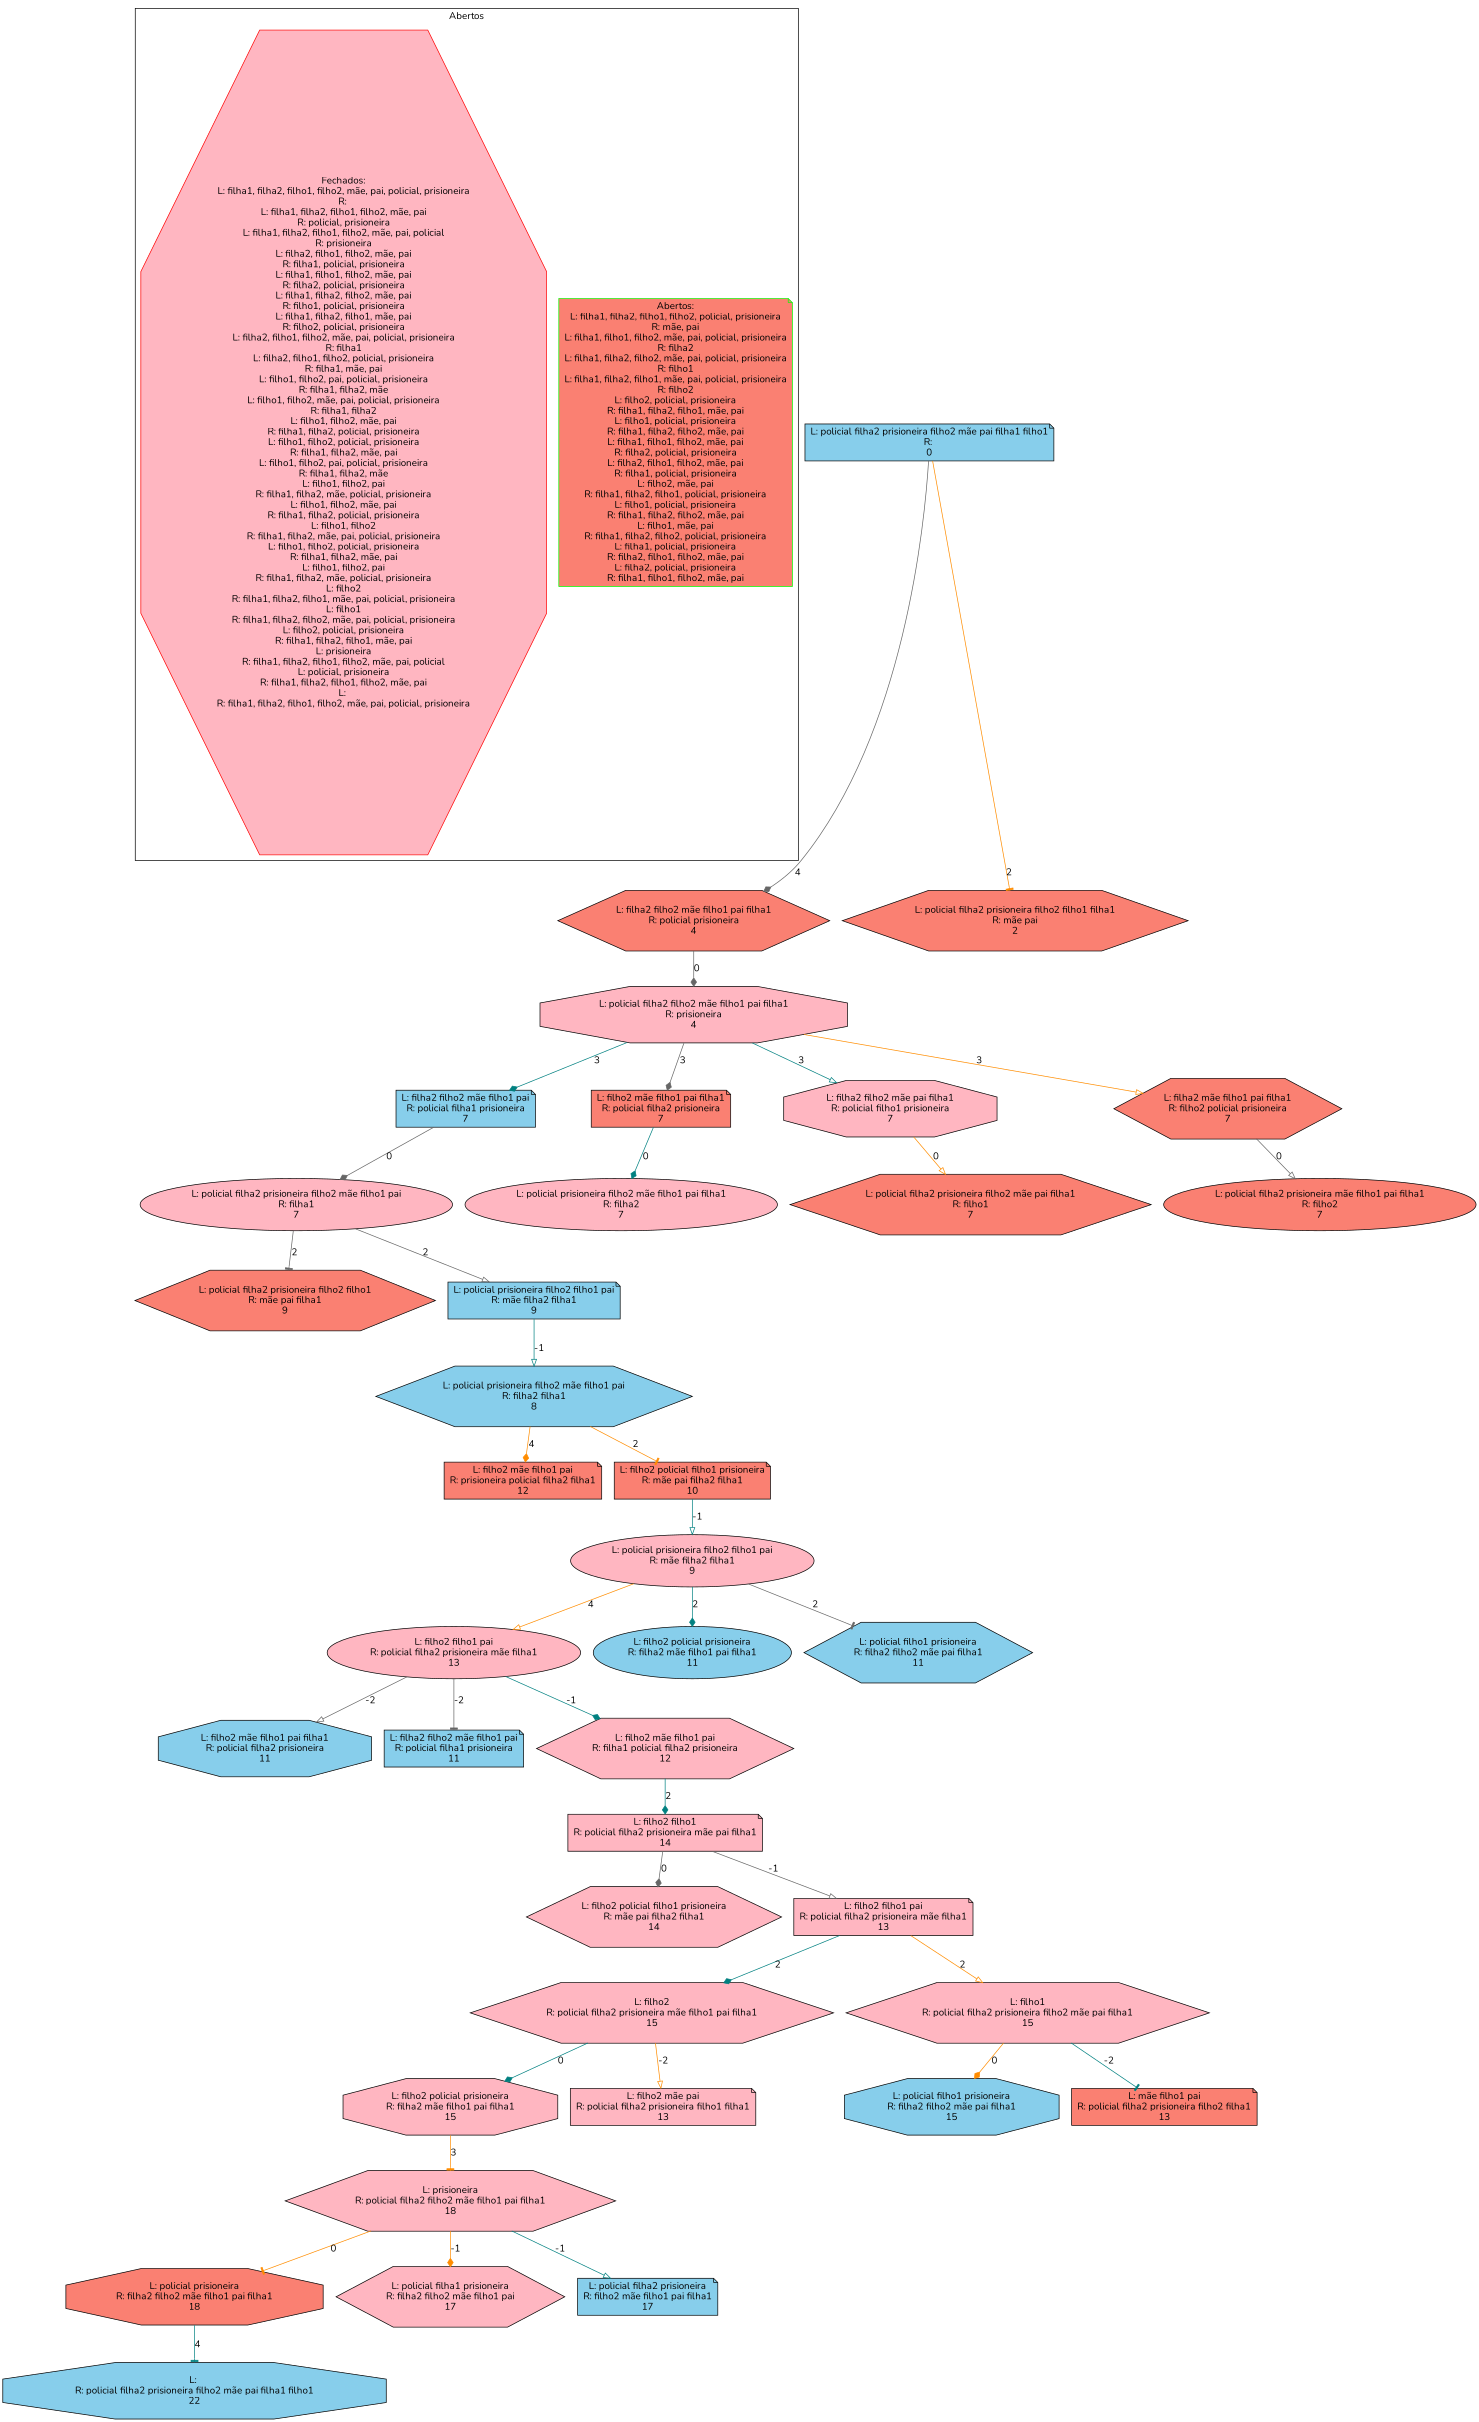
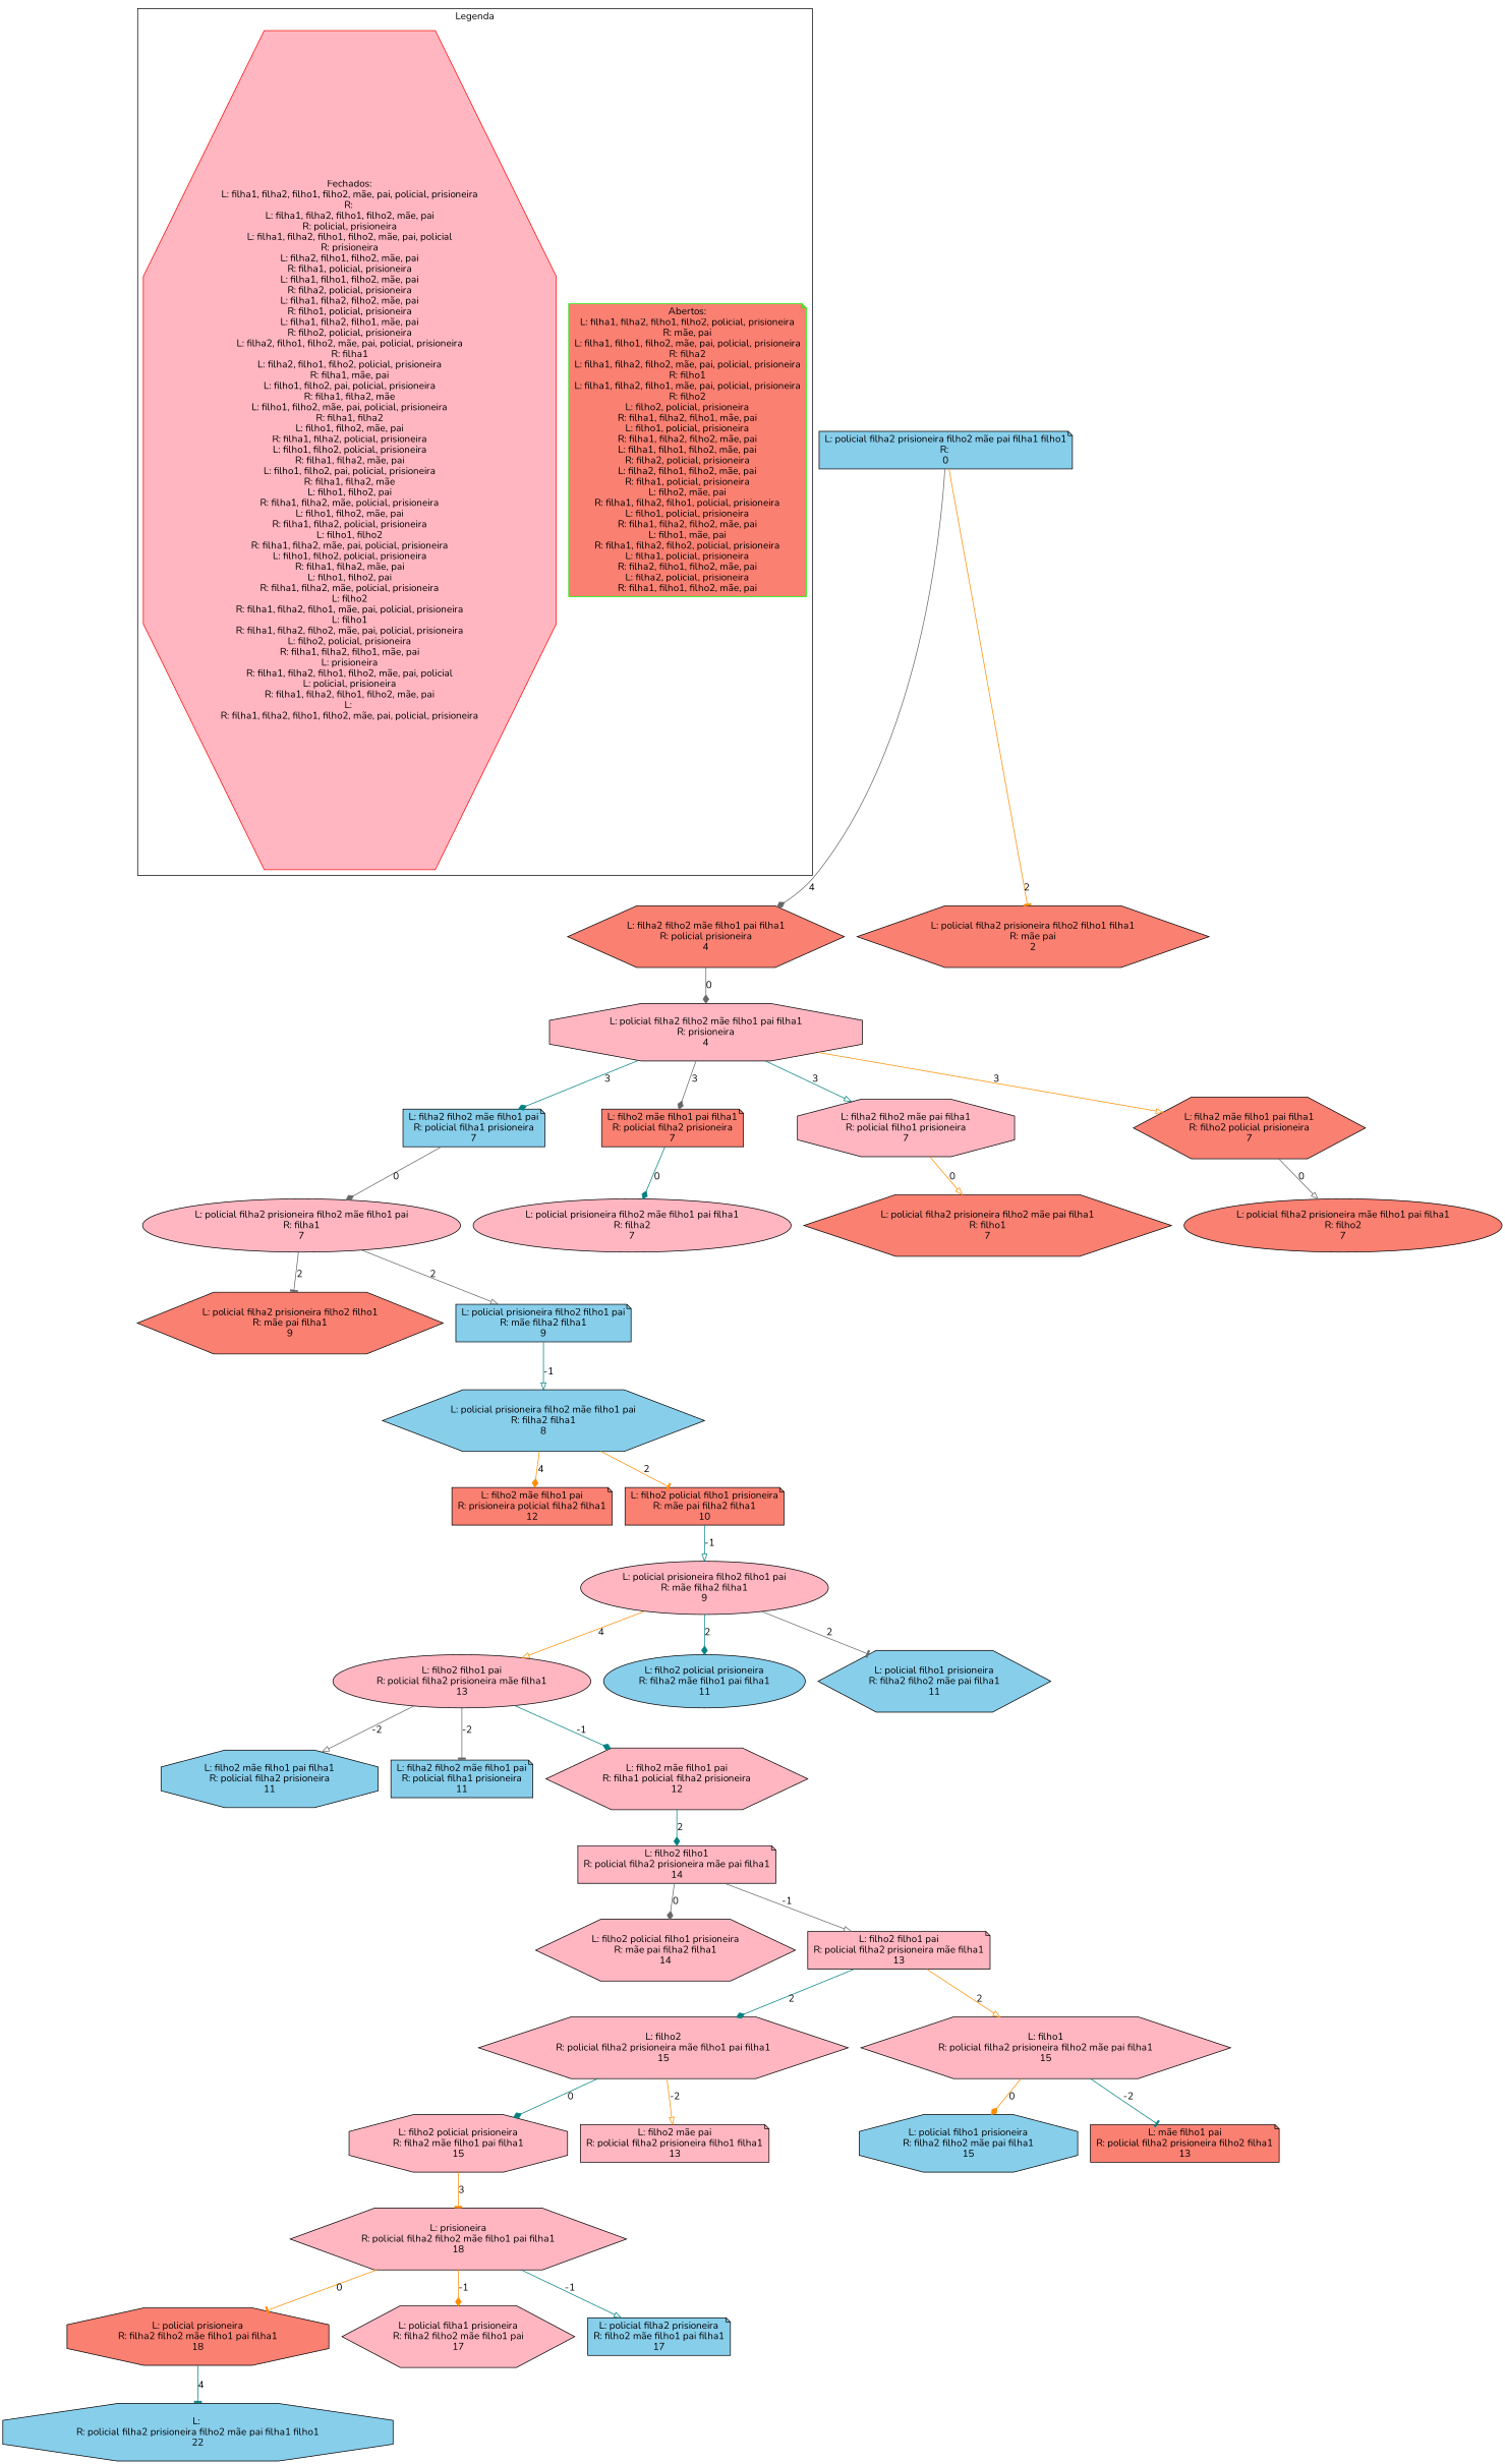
  digraph {
    fontname=Nunito
    node [shape=note style=filled fillcolor=lightpink fontname=Nunito]
    edge [color=teal arrowhead=diamond fontname=Nunito]
    n1 [color=green label="Abertos:\nL: filha1, filha2, filho1, filho2, policial, prisioneira\nR: mãe, pai\nL: filha1, filho1, filho2, mãe, pai, policial, prisioneira\nR: filha2\nL: filha1, filha2, filho2, mãe, pai, policial, prisioneira\nR: filho1\nL: filha1, filha2, filho1, mãe, pai, policial, prisioneira\nR: filho2\nL: filho2, policial, prisioneira\nR: filha1, filha2, filho1, mãe, pai\nL: filho1, policial, prisioneira\nR: filha1, filha2, filho2, mãe, pai\nL: filha1, filho1, filho2, mãe, pai\nR: filha2, policial, prisioneira\nL: filha2, filho1, filho2, mãe, pai\nR: filha1, policial, prisioneira\nL: filho2, mãe, pai\nR: filha1, filha2, filho1, policial, prisioneira\nL: filho1, policial, prisioneira\nR: filha1, filha2, filho2, mãe, pai\nL: filho1, mãe, pai\nR: filha1, filha2, filho2, policial, prisioneira\nL: filha1, policial, prisioneira\nR: filha2, filho1, filho2, mãe, pai\nL: filha2, policial, prisioneira\nR: filha1, filho1, filho2, mãe, pai" fillcolor=salmon]
    n2 [color=red label="Fechados:\nL: filha1, filha2, filho1, filho2, mãe, pai, policial, prisioneira\nR: \nL: filha1, filha2, filho1, filho2, mãe, pai\nR: policial, prisioneira\nL: filha1, filha2, filho1, filho2, mãe, pai, policial\nR: prisioneira\nL: filha2, filho1, filho2, mãe, pai\nR: filha1, policial, prisioneira\nL: filha1, filho1, filho2, mãe, pai\nR: filha2, policial, prisioneira\nL: filha1, filha2, filho2, mãe, pai\nR: filho1, policial, prisioneira\nL: filha1, filha2, filho1, mãe, pai\nR: filho2, policial, prisioneira\nL: filha2, filho1, filho2, mãe, pai, policial, prisioneira\nR: filha1\nL: filha2, filho1, filho2, policial, prisioneira\nR: filha1, mãe, pai\nL: filho1, filho2, pai, policial, prisioneira\nR: filha1, filha2, mãe\nL: filho1, filho2, mãe, pai, policial, prisioneira\nR: filha1, filha2\nL: filho1, filho2, mãe, pai\nR: filha1, filha2, policial, prisioneira\nL: filho1, filho2, policial, prisioneira\nR: filha1, filha2, mãe, pai\nL: filho1, filho2, pai, policial, prisioneira\nR: filha1, filha2, mãe\nL: filho1, filho2, pai\nR: filha1, filha2, mãe, policial, prisioneira\nL: filho1, filho2, mãe, pai\nR: filha1, filha2, policial, prisioneira\nL: filho1, filho2\nR: filha1, filha2, mãe, pai, policial, prisioneira\nL: filho1, filho2, policial, prisioneira\nR: filha1, filha2, mãe, pai\nL: filho1, filho2, pai\nR: filha1, filha2, mãe, policial, prisioneira\nL: filho2\nR: filha1, filha2, filho1, mãe, pai, policial, prisioneira\nL: filho1\nR: filha1, filha2, filho2, mãe, pai, policial, prisioneira\nL: filho2, policial, prisioneira\nR: filha1, filha2, filho1, mãe, pai\nL: prisioneira\nR: filha1, filha2, filho1, filho2, mãe, pai, policial\nL: policial, prisioneira\nR: filha1, filha2, filho1, filho2, mãe, pai\nL: \nR: filha1, filha2, filho1, filho2, mãe, pai, policial, prisioneira" shape=octagon]
    n3 [label="L: policial filha2 prisioneira filho2 mãe pai filha1 filho1\nR: \n0" fillcolor=skyblue]
    n4 [label="L: filha2 filho2 mãe filho1 pai filha1\nR: policial prisioneira\n4" fillcolor=salmon shape=hexagon]
    n5 [label="L: policial filha2 prisioneira filho2 filho1 filha1\nR: mãe pai\n2" fillcolor=salmon shape=hexagon]
    n6 [label="L: policial filha2 filho2 mãe filho1 pai filha1\nR: prisioneira\n4" shape=octagon]
    n7 [label="L: filha2 filho2 mãe filho1 pai\nR: policial filha1 prisioneira\n7" fillcolor=skyblue]
    n8 [label="L: filho2 mãe filho1 pai filha1\nR: policial filha2 prisioneira\n7" fillcolor=salmon]
    n9 [label="L: filha2 filho2 mãe pai filha1\nR: policial filho1 prisioneira\n7" shape=octagon]
    n10 [label="L: filha2 mãe filho1 pai filha1\nR: filho2 policial prisioneira\n7" fillcolor=salmon shape=hexagon]
    n11 [label="L: policial filha2 prisioneira filho2 mãe filho1 pai\nR: filha1\n7" shape=ellipse]
    n12 [label="L: policial filha2 prisioneira filho2 filho1\nR: mãe pai filha1\n9" fillcolor=salmon shape=hexagon]
    n13 [label="L: policial prisioneira filho2 filho1 pai\nR: mãe filha2 filha1\n9" fillcolor=skyblue]
    n14 [label="L: policial prisioneira filho2 mãe filho1 pai\nR: filha2 filha1\n8" fillcolor=skyblue shape=hexagon]
    n15 [label="L: filho2 mãe filho1 pai\nR: prisioneira policial filha2 filha1\n12" fillcolor=salmon]
    n16 [label="L: filho2 policial filho1 prisioneira\nR: mãe pai filha2 filha1\n10" fillcolor=salmon]
    n17 [label="L: policial prisioneira filho2 filho1 pai\nR: mãe filha2 filha1\n9" shape=ellipse]
    n18 [label="L: filho2 filho1 pai\nR: policial filha2 prisioneira mãe filha1\n13" shape=ellipse]
    n19 [label="L: filho2 policial prisioneira\nR: filha2 mãe filho1 pai filha1\n11" fillcolor=skyblue shape=ellipse]
    n20 [label="L: policial filho1 prisioneira\nR: filha2 filho2 mãe pai filha1\n11" fillcolor=skyblue shape=hexagon]
    n21 [label="L: filho2 mãe filho1 pai filha1\nR: policial filha2 prisioneira\n11" fillcolor=skyblue shape=octagon]
    n22 [label="L: filha2 filho2 mãe filho1 pai\nR: policial filha1 prisioneira\n11" fillcolor=skyblue]
    n23 [label="L: filho2 mãe filho1 pai\nR: filha1 policial filha2 prisioneira\n12" shape=hexagon]
    n24 [label="L: filho2 filho1\nR: policial filha2 prisioneira mãe pai filha1\n14"]
    n25 [label="L: filho2 policial filho1 prisioneira\nR: mãe pai filha2 filha1\n14" shape=hexagon]
    n26 [label="L: filho2 filho1 pai\nR: policial filha2 prisioneira mãe filha1\n13"]
    n27 [label="L: filho2\nR: policial filha2 prisioneira mãe filho1 pai filha1\n15" shape=hexagon]
    n28 [label="L: filho1\nR: policial filha2 prisioneira filho2 mãe pai filha1\n15" shape=hexagon]
    n29 [label="L: filho2 policial prisioneira\nR: filha2 mãe filho1 pai filha1\n15" shape=octagon]
    n30 [label="L: filho2 mãe pai\nR: policial filha2 prisioneira filho1 filha1\n13"]
    n31 [label="L: prisioneira\nR: policial filha2 filho2 mãe filho1 pai filha1\n18" shape=hexagon]
    n32 [label="L: policial prisioneira\nR: filha2 filho2 mãe filho1 pai filha1\n18" fillcolor=salmon shape=octagon]
    n33 [label="L: policial filha1 prisioneira\nR: filha2 filho2 mãe filho1 pai\n17" shape=hexagon]
    n34 [label="L: policial filha2 prisioneira\nR: filho2 mãe filho1 pai filha1\n17" fillcolor=skyblue]
    n35 [label="L: \nR: policial filha2 prisioneira filho2 mãe pai filha1 filho1\n22" fillcolor=skyblue shape=octagon]
    n36 [label="L: policial filho1 prisioneira\nR: filha2 filho2 mãe pai filha1\n15" fillcolor=skyblue shape=octagon]
    n37 [label="L: mãe filho1 pai\nR: policial filha2 prisioneira filho2 filha1\n13" fillcolor=salmon]
    n38 [label="L: policial prisioneira filho2 mãe filho1 pai filha1\nR: filha2\n7" shape=ellipse]
    n39 [label="L: policial filha2 prisioneira filho2 mãe pai filha1\nR: filho1\n7" fillcolor=salmon shape=hexagon]
    n40 [label="L: policial filha2 prisioneira mãe filho1 pai filha1\nR: filho2\n7" fillcolor=salmon shape=ellipse]
    subgraph cluster_1 {
-     label=Abertos
+     label=Legenda
      n1
      n2
    }
    n3 -> n4 [label=4 color=gray40]
    n3 -> n5 [label=2 color=darkorange arrowhead=tee]
    n4 -> n6 [label=0 color=gray40]
    n6 -> n7 [label=3]
    n6 -> n8 [label=3 color=gray40]
    n6 -> n9 [label=3 arrowhead=onormal]
    n6 -> n10 [label=3 color=darkorange arrowhead=onormal]
    n7 -> n11 [label=0 color=gray40]
    n8 -> n38 [label=0]
    n9 -> n39 [label=0 color=darkorange arrowhead=onormal]
    n10 -> n40 [label=0 color=gray40 arrowhead=onormal]
    n11 -> n12 [label=2 color=gray40 arrowhead=tee]
    n11 -> n13 [label=2 color=gray40 arrowhead=onormal]
    n13 -> n14 [label=-1 arrowhead=onormal]
    n14 -> n15 [label=4 color=darkorange]
    n14 -> n16 [label=2 color=darkorange arrowhead=tee]
    n16 -> n17 [label=-1 arrowhead=onormal]
    n17 -> n18 [label=4 color=darkorange arrowhead=onormal]
    n17 -> n19 [label=2]
    n17 -> n20 [label=2 color=gray40 arrowhead=tee]
    n18 -> n21 [label=-2 color=gray40 arrowhead=onormal]
    n18 -> n22 [label=-2 color=gray40 arrowhead=tee]
    n18 -> n23 [label=-1]
    n23 -> n24 [label=2]
    n24 -> n25 [label=0 color=gray40]
    n24 -> n26 [label=-1 color=gray40 arrowhead=onormal]
    n26 -> n27 [label=2]
    n26 -> n28 [label=2 color=darkorange arrowhead=onormal]
    n27 -> n29 [label=0]
    n27 -> n30 [label=-2 color=darkorange arrowhead=onormal]
    n28 -> n36 [label=0 color=darkorange]
    n28 -> n37 [label=-2 arrowhead=tee]
    n29 -> n31 [label=3 color=darkorange arrowhead=tee]
    n31 -> n32 [label=0 color=darkorange arrowhead=tee]
    n31 -> n33 [label=-1 color=darkorange]
    n31 -> n34 [label=-1 arrowhead=onormal]
    n32 -> n35 [label=4 arrowhead=tee]
  }
